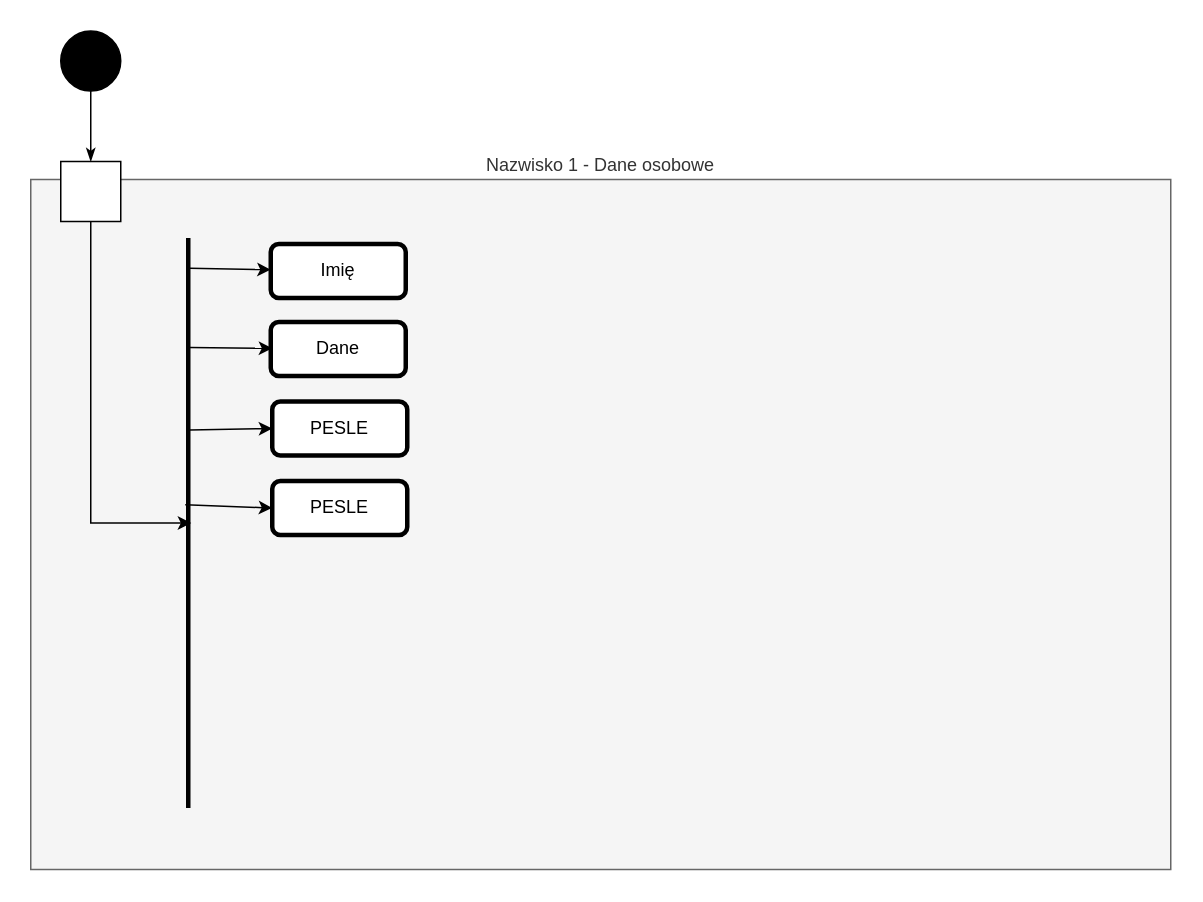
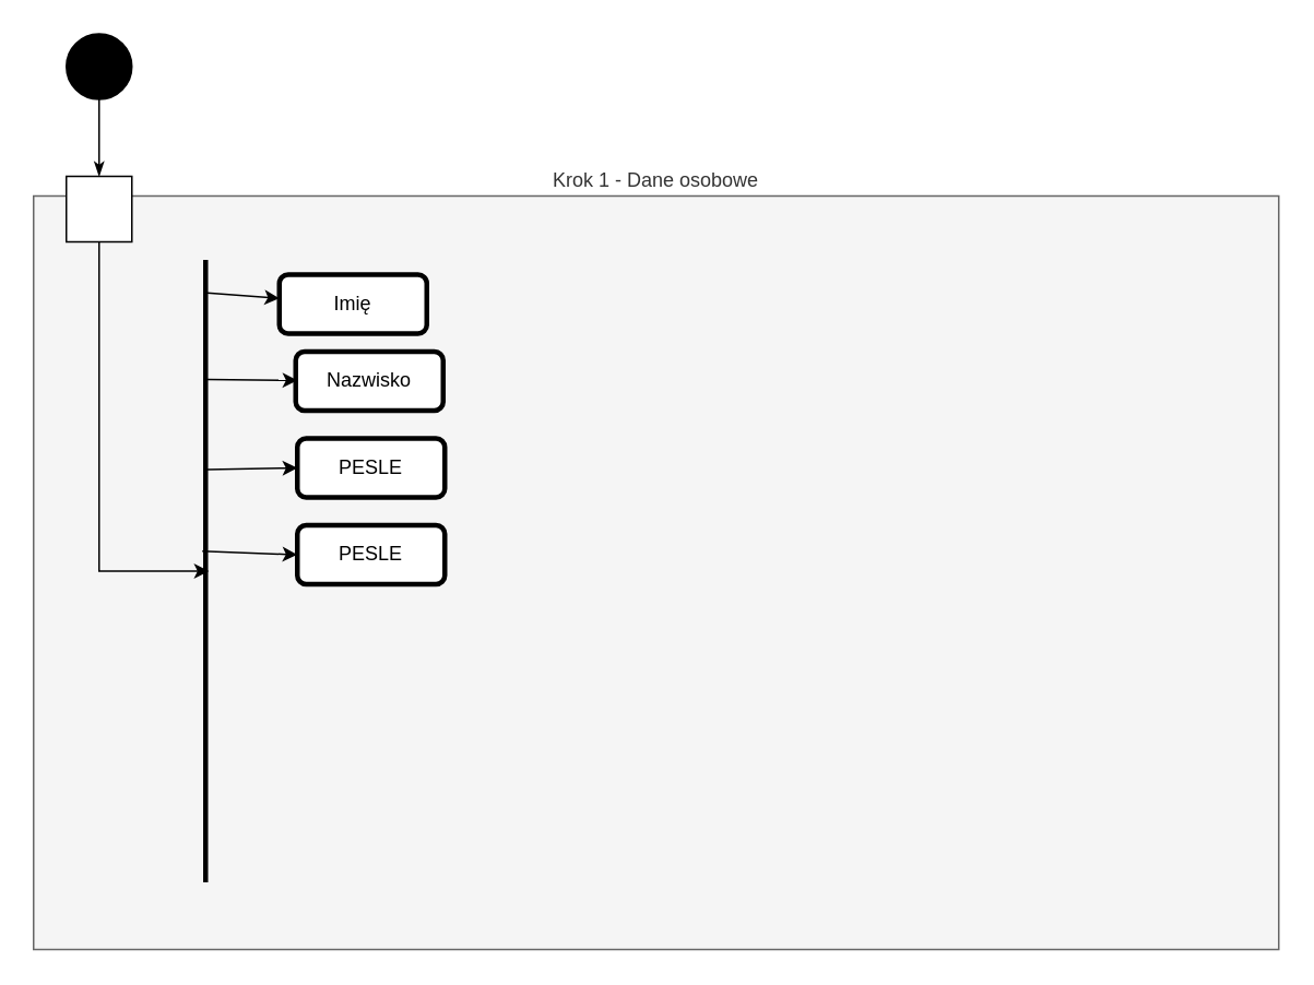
  <mxCell id="0" />
  <mxCell id="1" parent="0" />
- <mxCell id="2" value="Nazwisko 1 - Dane osobowe" style="rounded=0;whiteSpace=wrap;html=1;strokeColor=#666666;fillColor=#f5f5f5;fontColor=#333333;glass=0;sketch=0;labelPosition=center;verticalLabelPosition=top;align=center;verticalAlign=bottom;" vertex="1" parent="1"><mxGeometry x="20" y="119" width="760" height="460" as="geometry" /></mxCell>
+ <mxCell id="2" value="Krok 1 - Dane osobowe" style="rounded=0;whiteSpace=wrap;html=1;strokeColor=#666666;fillColor=#f5f5f5;fontColor=#333333;glass=0;sketch=0;labelPosition=center;verticalLabelPosition=top;align=center;verticalAlign=bottom;" vertex="1" parent="1"><mxGeometry x="20" y="119" width="760" height="460" as="geometry" /></mxCell>
  <mxCell id="3" value="" style="line;strokeWidth=3;direction=south;html=1;glass=0;sketch=0;strokeColor=default;fillColor=#000000;gradientColor=none;" vertex="1" parent="1"><mxGeometry x="110" y="158" width="30" height="380" as="geometry" /></mxCell>
  <mxCell id="4" value="" style="ellipse;whiteSpace=wrap;html=1;aspect=fixed;glass=0;sketch=0;strokeColor=default;fillColor=#000000;gradientColor=none;" vertex="1" parent="1"><mxGeometry x="40" y="20" width="40" height="40" as="geometry" /></mxCell>
  <mxCell id="5" value="" style="whiteSpace=wrap;html=1;aspect=fixed;glass=0;sketch=0;strokeColor=default;fillColor=#FFFFFF;gradientColor=none;" vertex="1" parent="1"><mxGeometry x="40" y="107" width="40" height="40" as="geometry" /></mxCell>
  <mxCell id="6" value="" style="endArrow=classicThin;html=1;rounded=0;strokeWidth=1;endFill=1;exitX=0.5;exitY=1;exitDx=0;exitDy=0;entryX=0.5;entryY=0;entryDx=0;entryDy=0;" edge="1" parent="1" source="4" target="5"><mxGeometry width="50" height="50" relative="1" as="geometry"><mxPoint x="410" y="118" as="sourcePoint" /><mxPoint x="460" y="68" as="targetPoint" /></mxGeometry></mxCell>
  <mxCell id="7" value="" style="endArrow=classic;html=1;rounded=0;strokeWidth=1;exitX=0.5;exitY=1;exitDx=0;exitDy=0;entryX=0.5;entryY=0.433;entryDx=0;entryDy=0;entryPerimeter=0;" edge="1" parent="1" source="5" target="3"><mxGeometry width="50" height="50" relative="1" as="geometry"><mxPoint x="400" y="38" as="sourcePoint" /><mxPoint x="460" y="68" as="targetPoint" /><Array as="points"><mxPoint x="60" y="258" /><mxPoint x="60" y="348" /></Array></mxGeometry></mxCell>
- <mxCell id="8" value="Imię" style="rounded=1;whiteSpace=wrap;html=1;glass=0;sketch=0;strokeColor=default;strokeWidth=3;fillColor=#FFFFFF;gradientColor=none;" vertex="1" parent="1"><mxGeometry x="180" y="162" width="90" height="36" as="geometry" /></mxCell>
- <mxCell id="9" value="Dane" style="rounded=1;whiteSpace=wrap;html=1;glass=0;sketch=0;strokeColor=default;strokeWidth=3;fillColor=#FFFFFF;gradientColor=none;" vertex="1" parent="1"><mxGeometry x="180" y="214" width="90" height="36" as="geometry" /></mxCell>
+ <mxCell id="8" value="Imię" style="rounded=1;whiteSpace=wrap;html=1;glass=0;sketch=0;strokeColor=default;strokeWidth=3;fillColor=#FFFFFF;gradientColor=none;" vertex="1" parent="1"><mxGeometry x="170" y="167" width="90" height="36" as="geometry" /></mxCell>
+ <mxCell id="9" value="Nazwisko" style="rounded=1;whiteSpace=wrap;html=1;glass=0;sketch=0;strokeColor=default;strokeWidth=3;fillColor=#FFFFFF;gradientColor=none;" vertex="1" parent="1"><mxGeometry x="180" y="214" width="90" height="36" as="geometry" /></mxCell>
  <mxCell id="10" value="" style="endArrow=classic;html=1;rounded=0;strokeWidth=1;exitX=0.169;exitY=0.5;exitDx=0;exitDy=0;exitPerimeter=0;" edge="1" parent="1"><mxGeometry width="50" height="50" relative="1" as="geometry"><mxPoint x="126" y="231.04" as="sourcePoint" /><mxPoint x="181" y="231.568" as="targetPoint" /></mxGeometry></mxCell>
  <mxCell id="11" value="PESLE" style="rounded=1;whiteSpace=wrap;html=1;glass=0;sketch=0;strokeColor=default;strokeWidth=3;fillColor=#FFFFFF;gradientColor=none;" vertex="1" parent="1"><mxGeometry x="181" y="267" width="90" height="36" as="geometry" /></mxCell>
  <mxCell id="12" value="PESLE" style="rounded=1;whiteSpace=wrap;html=1;glass=0;sketch=0;strokeColor=default;strokeWidth=3;fillColor=#FFFFFF;gradientColor=none;" vertex="1" parent="1"><mxGeometry x="181" y="320" width="90" height="36" as="geometry" /></mxCell>
  <mxCell id="13" value="" style="endArrow=classic;html=1;rounded=0;strokeWidth=1;exitX=0.053;exitY=0.467;exitDx=0;exitDy=0;exitPerimeter=0;" edge="1" parent="1" source="3" target="8"><mxGeometry width="50" height="50" relative="1" as="geometry"><mxPoint x="300" y="418" as="sourcePoint" /><mxPoint x="350" y="368" as="targetPoint" /></mxGeometry></mxCell>
  <mxCell id="14" value="" style="endArrow=classic;html=1;rounded=0;strokeWidth=1;exitX=0.337;exitY=0.467;exitDx=0;exitDy=0;exitPerimeter=0;entryX=0;entryY=0.5;entryDx=0;entryDy=0;" edge="1" parent="1" source="3" target="11"><mxGeometry width="50" height="50" relative="1" as="geometry"><mxPoint x="300" y="418" as="sourcePoint" /><mxPoint x="350" y="368" as="targetPoint" /></mxGeometry></mxCell>
  <mxCell id="15" value="" style="endArrow=classic;html=1;rounded=0;strokeWidth=1;entryX=0;entryY=0.5;entryDx=0;entryDy=0;exitX=0.468;exitY=0.567;exitDx=0;exitDy=0;exitPerimeter=0;" edge="1" parent="1" source="3" target="12"><mxGeometry width="50" height="50" relative="1" as="geometry"><mxPoint x="130" y="338" as="sourcePoint" /><mxPoint x="350" y="368" as="targetPoint" /></mxGeometry></mxCell>
